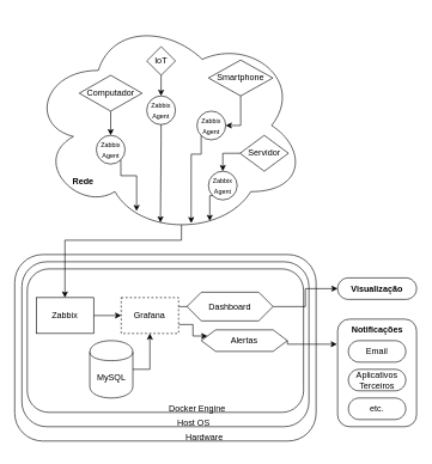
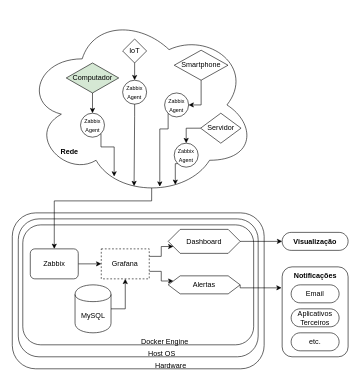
  <mxCell id="0" />
  <mxCell id="1" style="" parent="0" />
  <mxCell id="2" value="" style="rounded=1;whiteSpace=wrap;html=1;shadow=0;treeFolding=0;treeMoving=0;fixDash=0;collapsible=0;recursiveResize=1;expand=1;backgroundOutline=0;movableLabel=0;autosize=0;fixedWidth=0;comic=0;" parent="1" vertex="1"><mxGeometry x="20" y="354" width="420" height="260" as="geometry" /></mxCell>
  <mxCell id="3" value="" style="rounded=1;whiteSpace=wrap;html=1;shadow=0;treeFolding=0;treeMoving=0;fixDash=0;collapsible=0;recursiveResize=1;expand=1;backgroundOutline=0;movableLabel=0;autosize=0;fixedWidth=0;comic=0;" parent="1" vertex="1"><mxGeometry x="30" y="364" width="400" height="230" as="geometry" /></mxCell>
  <mxCell id="4" value="" style="rounded=1;whiteSpace=wrap;html=1;shadow=0;glass=0;perimeterSpacing=1;" parent="1" vertex="1"><mxGeometry x="37.5" y="374" width="385" height="200" as="geometry" /></mxCell>
  <mxCell id="5" style="edgeStyle=orthogonalEdgeStyle;rounded=0;orthogonalLoop=1;jettySize=auto;html=1;exitX=0.55;exitY=0.95;exitDx=0;exitDy=0;exitPerimeter=0;entryX=0.5;entryY=0;entryDx=0;entryDy=0;" edge="1" parent="1" source="6" target="8"><mxGeometry relative="1" as="geometry"><Array as="points"><mxPoint x="252" y="334" /><mxPoint x="90" y="334" /></Array></mxGeometry></mxCell>
  <mxCell id="6" value="" style="ellipse;shape=cloud;whiteSpace=wrap;html=1;rotation=0;shadow=0;" parent="1" vertex="1"><mxGeometry x="40" y="20.25" width="386.25" height="307.5" as="geometry" /></mxCell>
  <mxCell id="7" style="edgeStyle=orthogonalEdgeStyle;rounded=0;orthogonalLoop=1;jettySize=auto;html=1;exitX=1;exitY=0.5;exitDx=0;exitDy=0;entryX=0;entryY=0.5;entryDx=0;entryDy=0;shadow=0;" parent="1" source="8" target="11" edge="1"><mxGeometry relative="1" as="geometry" /></mxCell>
- <mxCell id="8" value="&lt;div&gt;Zabbix&lt;/div&gt;" style="html=1;whiteSpace=wrap;shadow=0;" parent="1" vertex="1"><mxGeometry x="50" y="414" width="80" height="50" as="geometry" /></mxCell>
+ <mxCell id="8" value="&lt;div&gt;Zabbix&lt;/div&gt;" style="html=1;whiteSpace=wrap;shadow=0;rounded=1;" parent="1" vertex="1"><mxGeometry x="50" y="414" width="80" height="50" as="geometry" /></mxCell>
  <mxCell id="9" style="edgeStyle=orthogonalEdgeStyle;rounded=0;orthogonalLoop=1;jettySize=auto;html=1;exitX=1;exitY=0.25;exitDx=0;exitDy=0;entryX=0;entryY=0.75;entryDx=0;entryDy=0;shadow=0;" parent="1" source="11" target="14" edge="1"><mxGeometry relative="1" as="geometry" /></mxCell>
  <mxCell id="10" style="edgeStyle=orthogonalEdgeStyle;rounded=0;orthogonalLoop=1;jettySize=auto;html=1;exitX=1;exitY=0.75;exitDx=0;exitDy=0;entryX=0;entryY=0.25;entryDx=0;entryDy=0;shadow=0;" parent="1" source="11" target="16" edge="1"><mxGeometry relative="1" as="geometry" /></mxCell>
  <mxCell id="11" value="&lt;div&gt;Grafana&lt;/div&gt;" style="html=1;whiteSpace=wrap;shadow=0;dashed=1;" parent="1" vertex="1"><mxGeometry x="168.38" y="414" width="80" height="50" as="geometry" /></mxCell>
  <mxCell id="12" style="edgeStyle=orthogonalEdgeStyle;rounded=0;orthogonalLoop=1;jettySize=auto;html=1;exitX=1;exitY=0.5;exitDx=0;exitDy=0;entryX=0.5;entryY=1;entryDx=0;entryDy=0;" edge="1" parent="1" source="13" target="11"><mxGeometry relative="1" as="geometry" /></mxCell>
  <mxCell id="13" value="MySQL" style="shape=cylinder;whiteSpace=wrap;html=1;boundedLbl=1;backgroundOutline=1;shadow=0;" parent="1" vertex="1"><mxGeometry x="124.63" y="474" width="60" height="80" as="geometry" /></mxCell>
- <mxCell id="14" value="&lt;div&gt;Dashboard&lt;/div&gt;" style="shape=hexagon;perimeter=hexagonPerimeter2;whiteSpace=wrap;html=1;fixedSize=1;shadow=0;" parent="1" vertex="1"><mxGeometry x="260" y="406.5" width="120" height="40" as="geometry" /></mxCell>
+ <mxCell id="14" value="&lt;div&gt;Dashboard&lt;/div&gt;" style="shape=hexagon;perimeter=hexagonPerimeter2;whiteSpace=wrap;html=1;fixedSize=1;shadow=0;" parent="1" vertex="1"><mxGeometry x="280" y="381.5" width="120" height="40" as="geometry" /></mxCell>
  <mxCell id="15" style="edgeStyle=orthogonalEdgeStyle;rounded=0;orthogonalLoop=1;jettySize=auto;html=1;exitX=1;exitY=0.5;exitDx=0;exitDy=0;shadow=0;" parent="1" source="16" target="23" edge="1"><mxGeometry relative="1" as="geometry"><Array as="points"><mxPoint x="480" y="479" /><mxPoint x="480" y="522" /></Array></mxGeometry></mxCell>
  <mxCell id="16" value="&lt;div&gt;Alertas&lt;/div&gt;" style="shape=hexagon;perimeter=hexagonPerimeter2;whiteSpace=wrap;html=1;fixedSize=1;shadow=0;" parent="1" vertex="1"><mxGeometry x="280" y="459" width="120" height="30" as="geometry" /></mxCell>
  <mxCell id="17" value="&lt;div&gt;Hardware&lt;/div&gt;" style="text;html=1;align=center;verticalAlign=middle;resizable=0;points=[];autosize=1;strokeColor=none;fillColor=none;shadow=0;" parent="1" vertex="1"><mxGeometry x="244" y="594" width="80" height="30" as="geometry" /></mxCell>
  <mxCell id="18" value="Host OS" style="text;html=1;align=center;verticalAlign=middle;resizable=0;points=[];autosize=1;strokeColor=none;fillColor=none;shadow=0;" parent="1" vertex="1"><mxGeometry x="234" y="574" width="70" height="30" as="geometry" /></mxCell>
  <mxCell id="19" value="&lt;div&gt;&lt;b&gt;Visualização&lt;/b&gt;&lt;/div&gt;" style="html=1;dashed=0;whiteSpace=wrap;shape=mxgraph.dfd.start;shadow=0;" parent="1" vertex="1"><mxGeometry x="470" y="386.5" width="110" height="30" as="geometry" /></mxCell>
  <mxCell id="20" style="edgeStyle=orthogonalEdgeStyle;rounded=0;orthogonalLoop=1;jettySize=auto;html=1;exitX=1;exitY=0.5;exitDx=0;exitDy=0;entryX=0;entryY=0.5;entryDx=0;entryDy=0;entryPerimeter=0;shadow=0;" parent="1" source="14" target="19" edge="1"><mxGeometry relative="1" as="geometry" /></mxCell>
  <mxCell id="21" value="&lt;div&gt;Docker Engine&lt;/div&gt;" style="text;html=1;align=center;verticalAlign=middle;resizable=0;points=[];autosize=1;strokeColor=none;fillColor=none;shadow=0;" parent="1" vertex="1"><mxGeometry x="224" y="554" width="100" height="30" as="geometry" /></mxCell>
  <mxCell id="22" value="&lt;div&gt;&lt;font style=&quot;font-size: 9px;&quot;&gt;Zabbix Agent&lt;/font&gt;&lt;/div&gt;" style="ellipse;whiteSpace=wrap;html=1;aspect=fixed;shadow=0;" parent="1" vertex="1"><mxGeometry x="133.75" y="187.75" width="40" height="40" as="geometry" /></mxCell>
  <mxCell id="23" value="" style="rounded=1;whiteSpace=wrap;html=1;shadow=0;glass=0;perimeterSpacing=1;" parent="1" vertex="1"><mxGeometry x="470" y="444" width="110" height="150" as="geometry" /></mxCell>
  <mxCell id="24" value="Email" style="html=1;dashed=0;whiteSpace=wrap;shape=mxgraph.dfd.start;shadow=0;" parent="1" vertex="1"><mxGeometry x="485" y="474" width="80" height="30" as="geometry" /></mxCell>
  <mxCell id="25" value="&lt;div&gt;Aplicativos Terceiros&lt;/div&gt;" style="html=1;dashed=0;whiteSpace=wrap;shape=mxgraph.dfd.start;shadow=0;" parent="1" vertex="1"><mxGeometry x="485" y="514" width="80" height="30" as="geometry" /></mxCell>
  <mxCell id="26" value="&lt;div&gt;etc.&lt;/div&gt;" style="html=1;dashed=0;whiteSpace=wrap;shape=mxgraph.dfd.start;shadow=0;" parent="1" vertex="1"><mxGeometry x="485" y="554" width="80" height="30" as="geometry" /></mxCell>
  <mxCell id="27" value="&lt;div&gt;&lt;b&gt;Notificações&lt;/b&gt;&lt;/div&gt;" style="text;html=1;align=center;verticalAlign=middle;resizable=0;points=[];autosize=1;strokeColor=none;fillColor=none;shadow=0;" parent="1" vertex="1"><mxGeometry x="480" y="444" width="90" height="30" as="geometry" /></mxCell>
  <mxCell id="28" value="&lt;div&gt;&lt;font style=&quot;font-size: 9px;&quot;&gt;Zabbix Agent&lt;/font&gt;&lt;/div&gt;" style="ellipse;whiteSpace=wrap;html=1;aspect=fixed;shadow=0;" parent="1" vertex="1"><mxGeometry x="204" y="132.75" width="40" height="40" as="geometry" /></mxCell>
  <mxCell id="29" value="&lt;div&gt;&lt;font style=&quot;font-size: 9px;&quot;&gt;Zabbix Agent&lt;/font&gt;&lt;/div&gt;" style="ellipse;whiteSpace=wrap;html=1;aspect=fixed;shadow=0;" parent="1" vertex="1"><mxGeometry x="274" y="154" width="40" height="40" as="geometry" /></mxCell>
  <mxCell id="30" style="edgeStyle=orthogonalEdgeStyle;rounded=0;orthogonalLoop=1;jettySize=auto;html=1;exitX=0.5;exitY=1;exitDx=0;exitDy=0;entryX=0.5;entryY=0;entryDx=0;entryDy=0;shadow=0;" parent="1" source="31" target="22" edge="1"><mxGeometry relative="1" as="geometry" /></mxCell>
- <mxCell id="31" value="Computador" style="rhombus;whiteSpace=wrap;html=1;shadow=0;" parent="1" vertex="1"><mxGeometry x="110" y="104" width="87.5" height="50" as="geometry" /></mxCell>
+ <mxCell id="31" value="Computador" style="rhombus;whiteSpace=wrap;html=1;shadow=0;fillColor=#d5e8d4;" parent="1" vertex="1"><mxGeometry x="110" y="104" width="87.5" height="50" as="geometry" /></mxCell>
  <mxCell id="32" style="edgeStyle=orthogonalEdgeStyle;rounded=0;orthogonalLoop=1;jettySize=auto;html=1;exitX=0;exitY=0.5;exitDx=0;exitDy=0;entryX=0.5;entryY=0;entryDx=0;entryDy=0;shadow=0;" parent="1" source="33" target="38" edge="1"><mxGeometry relative="1" as="geometry" /></mxCell>
  <mxCell id="33" value="&lt;div&gt;Servidor&lt;/div&gt;" style="rhombus;whiteSpace=wrap;html=1;shadow=0;" parent="1" vertex="1"><mxGeometry x="334" y="187.75" width="67.5" height="50" as="geometry" /></mxCell>
  <mxCell id="34" style="edgeStyle=orthogonalEdgeStyle;rounded=0;orthogonalLoop=1;jettySize=auto;html=1;exitX=0.5;exitY=1;exitDx=0;exitDy=0;entryX=1;entryY=0.5;entryDx=0;entryDy=0;shadow=0;" parent="1" source="35" target="29" edge="1"><mxGeometry relative="1" as="geometry" /></mxCell>
  <mxCell id="35" value="&lt;div&gt;Smartphone&lt;/div&gt;" style="rhombus;whiteSpace=wrap;html=1;shadow=0;" parent="1" vertex="1"><mxGeometry x="290" y="82.75" width="89.75" height="50" as="geometry" /></mxCell>
  <mxCell id="36" style="edgeStyle=orthogonalEdgeStyle;rounded=0;orthogonalLoop=1;jettySize=auto;html=1;exitX=0.5;exitY=1;exitDx=0;exitDy=0;entryX=0.5;entryY=0;entryDx=0;entryDy=0;shadow=0;" parent="1" source="37" target="28" edge="1"><mxGeometry relative="1" as="geometry" /></mxCell>
  <mxCell id="37" value="IoT" style="rhombus;whiteSpace=wrap;html=1;shadow=0;" parent="1" vertex="1"><mxGeometry x="204" y="64" width="40" height="40" as="geometry" /></mxCell>
  <mxCell id="38" value="&lt;div&gt;&lt;font style=&quot;font-size: 9px;&quot;&gt;Zabbix Agent&lt;/font&gt;&lt;/div&gt;" style="ellipse;whiteSpace=wrap;html=1;aspect=fixed;shadow=0;" parent="1" vertex="1"><mxGeometry x="290" y="237.75" width="40" height="40" as="geometry" /></mxCell>
  <mxCell id="39" style="edgeStyle=orthogonalEdgeStyle;rounded=0;orthogonalLoop=1;jettySize=auto;html=1;exitX=0;exitY=1;exitDx=0;exitDy=0;entryX=0.585;entryY=0.943;entryDx=0;entryDy=0;entryPerimeter=0;shadow=0;" parent="1" source="29" target="6" edge="1"><mxGeometry relative="1" as="geometry" /></mxCell>
  <mxCell id="40" style="edgeStyle=orthogonalEdgeStyle;rounded=0;orthogonalLoop=1;jettySize=auto;html=1;exitX=1;exitY=1;exitDx=0;exitDy=0;entryX=0.388;entryY=0.888;entryDx=0;entryDy=0;entryPerimeter=0;shadow=0;" parent="1" source="22" target="6" edge="1"><mxGeometry relative="1" as="geometry"><Array as="points"><mxPoint x="168" y="244" /><mxPoint x="190" y="244" /></Array></mxGeometry></mxCell>
  <mxCell id="41" style="edgeStyle=orthogonalEdgeStyle;rounded=0;orthogonalLoop=1;jettySize=auto;html=1;exitX=0;exitY=1;exitDx=0;exitDy=0;entryX=0.652;entryY=0.933;entryDx=0;entryDy=0;entryPerimeter=0;shadow=0;" parent="1" source="38" target="6" edge="1"><mxGeometry relative="1" as="geometry" /></mxCell>
  <mxCell id="42" style="edgeStyle=orthogonalEdgeStyle;rounded=0;orthogonalLoop=1;jettySize=auto;html=1;exitX=0.5;exitY=1;exitDx=0;exitDy=0;entryX=0.474;entryY=0.94;entryDx=0;entryDy=0;entryPerimeter=0;shadow=0;" parent="1" source="28" target="6" edge="1"><mxGeometry relative="1" as="geometry" /></mxCell>
  <mxCell id="43" value="&lt;b&gt;Rede&lt;/b&gt;" style="text;html=1;align=center;verticalAlign=middle;resizable=0;points=[];autosize=1;strokeColor=none;fillColor=none;shadow=0;" parent="1" vertex="1"><mxGeometry x="90" y="237.75" width="50" height="30" as="geometry" /></mxCell>
